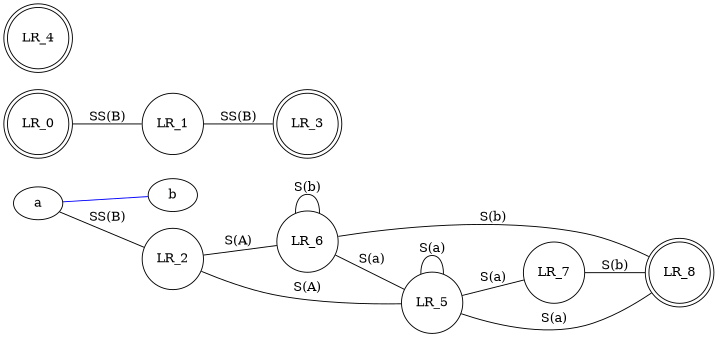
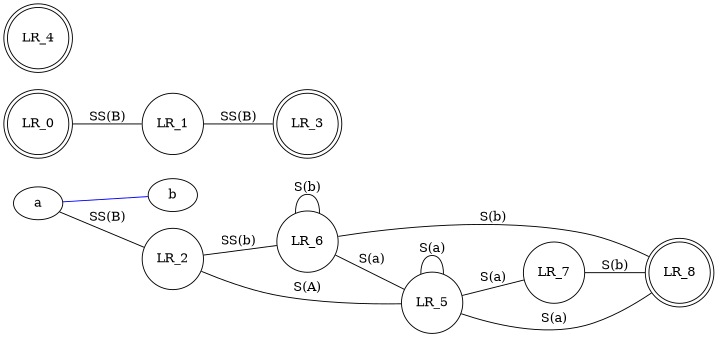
  strict graph {
    rankdir=LR
    node [shape=circle]
    a [shape=""]
    b [shape=""]
    LR_2
    LR_0 [shape=doublecircle]
    LR_1
    LR_6
    LR_5
    LR_3 [shape=doublecircle]
    LR_7
    LR_4 [shape=doublecircle]
    LR_8 [shape=doublecircle]
    a -- b [color=blue]
    a -- LR_2 [label="SS(B)"]
-   LR_2 -- LR_6 [label="S(A)"]
+   LR_2 -- LR_6 [label="SS(b)"]
    LR_2 -- LR_5 [label="S(A)"]
    LR_0 -- LR_1 [label="SS(B)"]
    LR_1 -- LR_3 [label="SS(B)"]
    LR_6 -- LR_6 [label="S(b)"]
    LR_6 -- LR_5 [label="S(a)"]
    LR_5 -- LR_5 [label="S(a)"]
    LR_5 -- LR_7 [label="S(a)"]
    LR_7 -- LR_8 [label="S(b)"]
    LR_8 -- LR_6 [label="S(b)"]
    LR_8 -- LR_5 [label="S(a)"]
  }
